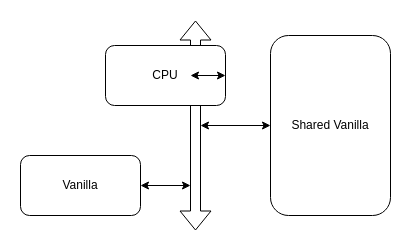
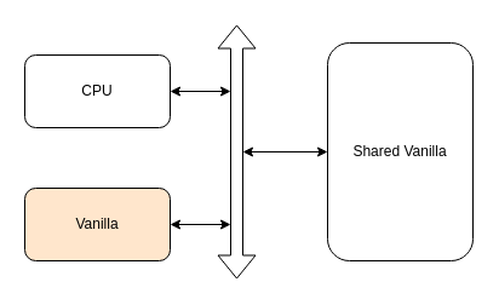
  <mxCell id="0" />
  <mxCell id="1" parent="0" />
  <mxCell id="2" value="" style="shape=flexArrow;endArrow=classic;startArrow=classic;html=1;rounded=0;" parent="1" edge="1"><mxGeometry width="100" height="100" relative="1" as="geometry"><mxPoint x="195" y="230" as="sourcePoint" /><mxPoint x="195" y="20" as="targetPoint" /></mxGeometry></mxCell>
- <mxCell id="3" value="CPU" style="rounded=1;whiteSpace=wrap;html=1;" parent="1" vertex="1"><mxGeometry x="105" y="45" width="120" height="60" as="geometry" /></mxCell>
- <mxCell id="4" value="Vanilla" style="rounded=1;whiteSpace=wrap;html=1;" parent="1" vertex="1"><mxGeometry x="20" y="155" width="120" height="60" as="geometry" /></mxCell>
+ <mxCell id="3" value="CPU" style="rounded=1;whiteSpace=wrap;html=1;" parent="1" vertex="1"><mxGeometry x="20" y="45" width="120" height="60" as="geometry" /></mxCell>
+ <mxCell id="4" value="Vanilla" style="rounded=1;whiteSpace=wrap;html=1;fillColor=#ffe6cc;" parent="1" vertex="1"><mxGeometry x="20" y="155" width="120" height="60" as="geometry" /></mxCell>
  <mxCell id="5" value="Shared Vanilla" style="rounded=1;whiteSpace=wrap;html=1;" parent="1" vertex="1"><mxGeometry x="270" y="35" width="120" height="180" as="geometry" /></mxCell>
  <mxCell id="6" value="" style="endArrow=classic;startArrow=classic;html=1;rounded=0;entryX=0;entryY=0.5;entryDx=0;entryDy=0;" parent="1" target="5" edge="1"><mxGeometry width="50" height="50" relative="1" as="geometry"><mxPoint x="200" y="125" as="sourcePoint" /><mxPoint x="280" y="175" as="targetPoint" /></mxGeometry></mxCell>
  <mxCell id="7" value="" style="endArrow=classic;startArrow=classic;html=1;rounded=0;exitX=1;exitY=0.5;exitDx=0;exitDy=0;" parent="1" source="3" edge="1"><mxGeometry width="50" height="50" relative="1" as="geometry"><mxPoint x="230" y="225" as="sourcePoint" /><mxPoint x="190" y="75" as="targetPoint" /></mxGeometry></mxCell>
  <mxCell id="8" value="" style="endArrow=classic;startArrow=classic;html=1;rounded=0;exitX=1;exitY=0.5;exitDx=0;exitDy=0;" parent="1" source="4" edge="1"><mxGeometry width="50" height="50" relative="1" as="geometry"><mxPoint x="230" y="225" as="sourcePoint" /><mxPoint x="190" y="185" as="targetPoint" /></mxGeometry></mxCell>
